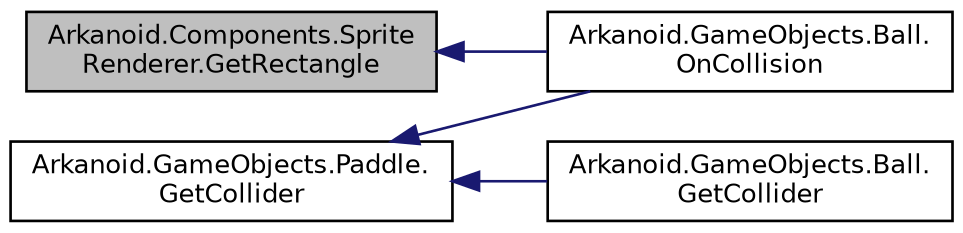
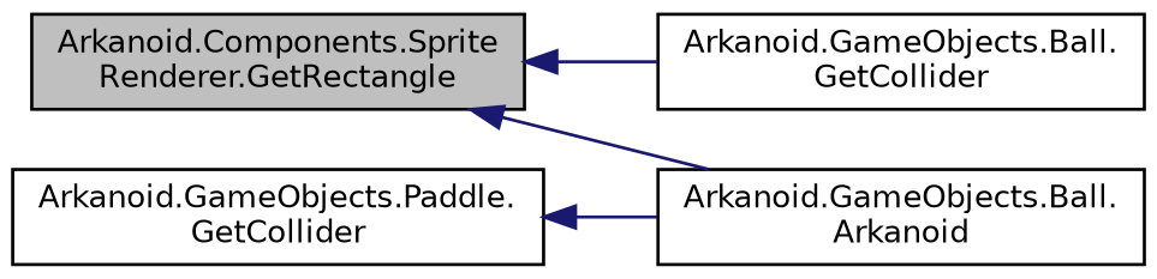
  digraph {
    rankdir=LR
    node [color=black fillcolor=white fontname=Helvetica fontsize=10 shape=record style=filled]
    edge [color=midnightblue dir=back fontname=Helvetica fontsize=10 labelfontname=Helvetica labelfontsize=10 style=solid]
    n1 [fillcolor=grey75 fontcolor=black height=0.2 label="Arkanoid.Components.Sprite\lRenderer.GetRectangle" width=0.4]
    n2 [height=0.2 label="Arkanoid.GameObjects.Ball.\lGetCollider" width=0.4]
-   n3 [height=0.2 label="Arkanoid.GameObjects.Ball.\lOnCollision" width=0.4]
+   n3 [height=0.2 label="Arkanoid.GameObjects.Ball.\lArkanoid" width=0.4]
    n4 [height=0.2 label="Arkanoid.GameObjects.Paddle.\lGetCollider" width=0.4]
-   n4 -> n2
+   n1 -> n2
    n1 -> n3
    n4 -> n3
  }
